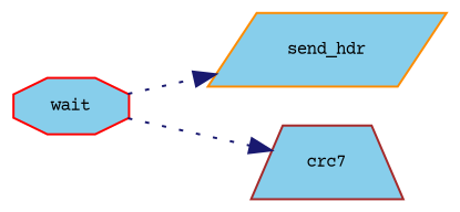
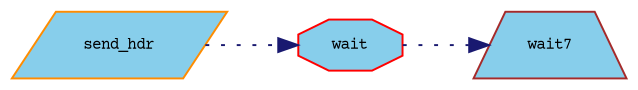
  digraph {
    fontname="Courier Prime"
    rankdir=LR
    node [fillcolor=skyblue fontname="Courier Prime" fontsize=8 style=filled]
    edge [color=midnightblue fontname="Courier Prime" fontsize=8 labelfontname=Helvetica labelfontsize=8 style=dotted]
    n1 [color=darkorange fontcolor=black height=0.2 label=send_hdr shape=parallelogram width=0.4]
    n2 [color=red height=0.2 label=wait shape=octagon width=0.4]
-   n3 [color=brown height=0.2 label=crc7 shape=trapezium width=0.4]
-   n2 -> n1
+   n3 [color=brown height=0.2 label=wait7 shape=trapezium width=0.4]
+   n1 -> n2
    n2 -> n3
  }
